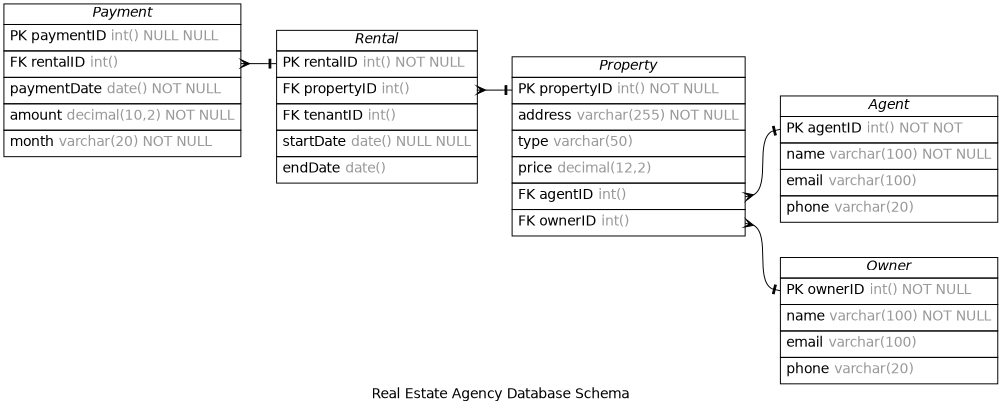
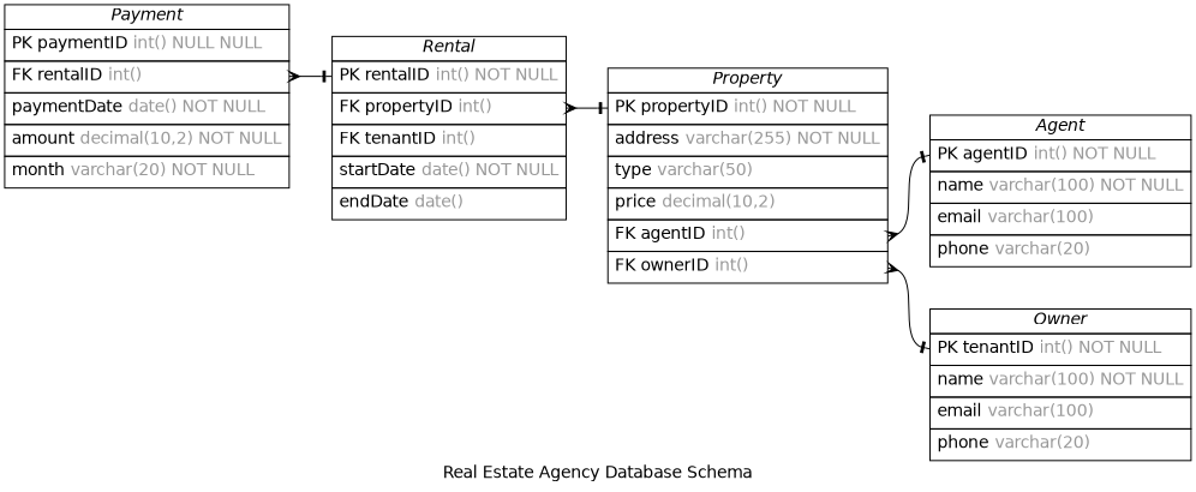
  digraph {
    concentrate=true
    fontname=Helvetica
    label="Real Estate Agency Database Schema"
    nodesep=0.5
    rankdir=LR
    splines=spline
    node [fontname=Helvetica shape=plain]
    edge [arrowhead=noneotee arrowsize=0.9 arrowtail=ocrow dir=both fontname=Helvetica fontsize=12 labelangle=32 labeldistance=1.8 penwidth=1.0]
-   n1 [label=<         <table border="0" cellborder="1" cellspacing="0" >         <tr><td><i>Agent</i></td></tr>         <tr><td port="agentID" align="left" cellpadding="5">PK agentID <font color="grey60">int() NOT NOT</font></td></tr>         <tr><td port="name" align="left" cellpadding="5">name <font color="grey60">varchar(100) NOT NULL</font></td></tr>         <tr><td port="email" align="left" cellpadding="5">email <font color="grey60">varchar(100)</font></td></tr>         <tr><td port="phone" align="left" cellpadding="5">phone <font color="grey60">varchar(20)</font></td></tr>     </table>>]
-   n2 [label=<         <table border="0" cellborder="1" cellspacing="0" >         <tr><td><i>Property</i></td></tr>         <tr><td port="propertyID" align="left" cellpadding="5">PK propertyID <font color="grey60">int() NOT NULL</font></td></tr>         <tr><td port="address" align="left" cellpadding="5">address <font color="grey60">varchar(255) NOT NULL</font></td></tr>         <tr><td port="type" align="left" cellpadding="5">type <font color="grey60">varchar(50)</font></td></tr>         <tr><td port="price" align="left" cellpadding="5">price <font color="grey60">decimal(12,2)</font></td></tr>         <tr><td port="agentID" align="left" cellpadding="5">FK agentID <font color="grey60">int()</font></td></tr>         <tr><td port="ownerID" align="left" cellpadding="5">FK ownerID <font color="grey60">int()</font></td></tr>     </table>>]
-   n3 [label=<         <table border="0" cellborder="1" cellspacing="0" >         <tr><td><i>Owner</i></td></tr>         <tr><td port="ownerID" align="left" cellpadding="5">PK ownerID <font color="grey60">int() NOT NULL</font></td></tr>         <tr><td port="name" align="left" cellpadding="5">name <font color="grey60">varchar(100) NOT NULL</font></td></tr>         <tr><td port="email" align="left" cellpadding="5">email <font color="grey60">varchar(100)</font></td></tr>         <tr><td port="phone" align="left" cellpadding="5">phone <font color="grey60">varchar(20)</font></td></tr>     </table>>]
-   n4 [label=<         <table border="0" cellborder="1" cellspacing="0" >         <tr><td><i>Rental</i></td></tr>         <tr><td port="rentalID" align="left" cellpadding="5">PK rentalID <font color="grey60">int() NOT NULL</font></td></tr>         <tr><td port="propertyID" align="left" cellpadding="5">FK propertyID <font color="grey60">int()</font></td></tr>         <tr><td port="tenantID" align="left" cellpadding="5">FK tenantID <font color="grey60">int()</font></td></tr>         <tr><td port="startDate" align="left" cellpadding="5">startDate <font color="grey60">date() NULL NULL</font></td></tr>         <tr><td port="endDate" align="left" cellpadding="5">endDate <font color="grey60">date()</font></td></tr>     </table>>]
+   n1 [label=<         <table border="0" cellborder="1" cellspacing="0" >         <tr><td><i>Agent</i></td></tr>         <tr><td port="agentID" align="left" cellpadding="5">PK agentID <font color="grey60">int() NOT NULL</font></td></tr>         <tr><td port="name" align="left" cellpadding="5">name <font color="grey60">varchar(100) NOT NULL</font></td></tr>         <tr><td port="email" align="left" cellpadding="5">email <font color="grey60">varchar(100)</font></td></tr>         <tr><td port="phone" align="left" cellpadding="5">phone <font color="grey60">varchar(20)</font></td></tr>     </table>>]
+   n2 [label=<         <table border="0" cellborder="1" cellspacing="0" >         <tr><td><i>Property</i></td></tr>         <tr><td port="propertyID" align="left" cellpadding="5">PK propertyID <font color="grey60">int() NOT NULL</font></td></tr>         <tr><td port="address" align="left" cellpadding="5">address <font color="grey60">varchar(255) NOT NULL</font></td></tr>         <tr><td port="type" align="left" cellpadding="5">type <font color="grey60">varchar(50)</font></td></tr>         <tr><td port="price" align="left" cellpadding="5">price <font color="grey60">decimal(10,2)</font></td></tr>         <tr><td port="agentID" align="left" cellpadding="5">FK agentID <font color="grey60">int()</font></td></tr>         <tr><td port="ownerID" align="left" cellpadding="5">FK ownerID <font color="grey60">int()</font></td></tr>     </table>>]
+   n3 [label=<         <table border="0" cellborder="1" cellspacing="0" >         <tr><td><i>Owner</i></td></tr>         <tr><td port="ownerID" align="left" cellpadding="5">PK tenantID <font color="grey60">int() NOT NULL</font></td></tr>         <tr><td port="name" align="left" cellpadding="5">name <font color="grey60">varchar(100) NOT NULL</font></td></tr>         <tr><td port="email" align="left" cellpadding="5">email <font color="grey60">varchar(100)</font></td></tr>         <tr><td port="phone" align="left" cellpadding="5">phone <font color="grey60">varchar(20)</font></td></tr>     </table>>]
+   n4 [label=<         <table border="0" cellborder="1" cellspacing="0" >         <tr><td><i>Rental</i></td></tr>         <tr><td port="rentalID" align="left" cellpadding="5">PK rentalID <font color="grey60">int() NOT NULL</font></td></tr>         <tr><td port="propertyID" align="left" cellpadding="5">FK propertyID <font color="grey60">int()</font></td></tr>         <tr><td port="tenantID" align="left" cellpadding="5">FK tenantID <font color="grey60">int()</font></td></tr>         <tr><td port="startDate" align="left" cellpadding="5">startDate <font color="grey60">date() NOT NULL</font></td></tr>         <tr><td port="endDate" align="left" cellpadding="5">endDate <font color="grey60">date()</font></td></tr>     </table>>]
    n5 [label=<         <table border="0" cellborder="1" cellspacing="0" >         <tr><td><i>Payment</i></td></tr>         <tr><td port="paymentID" align="left" cellpadding="5">PK paymentID <font color="grey60">int() NULL NULL</font></td></tr>         <tr><td port="rentalID" align="left" cellpadding="5">FK rentalID <font color="grey60">int()</font></td></tr>         <tr><td port="paymentDate" align="left" cellpadding="5">paymentDate <font color="grey60">date() NOT NULL</font></td></tr>         <tr><td port="amount" align="left" cellpadding="5">amount <font color="grey60">decimal(10,2) NOT NULL</font></td></tr>         <tr><td port="month" align="left" cellpadding="5">month <font color="grey60">varchar(20) NOT NULL</font></td></tr>     </table>>]
    n2 -> n1 [headport=agentID tailport=agentID]
    n2 -> n3 [headport=ownerID tailport=ownerID]
    n4 -> n2 [headport=propertyID tailport=propertyID]
    n5 -> n4 [headport=rentalID tailport=rentalID]
  }
